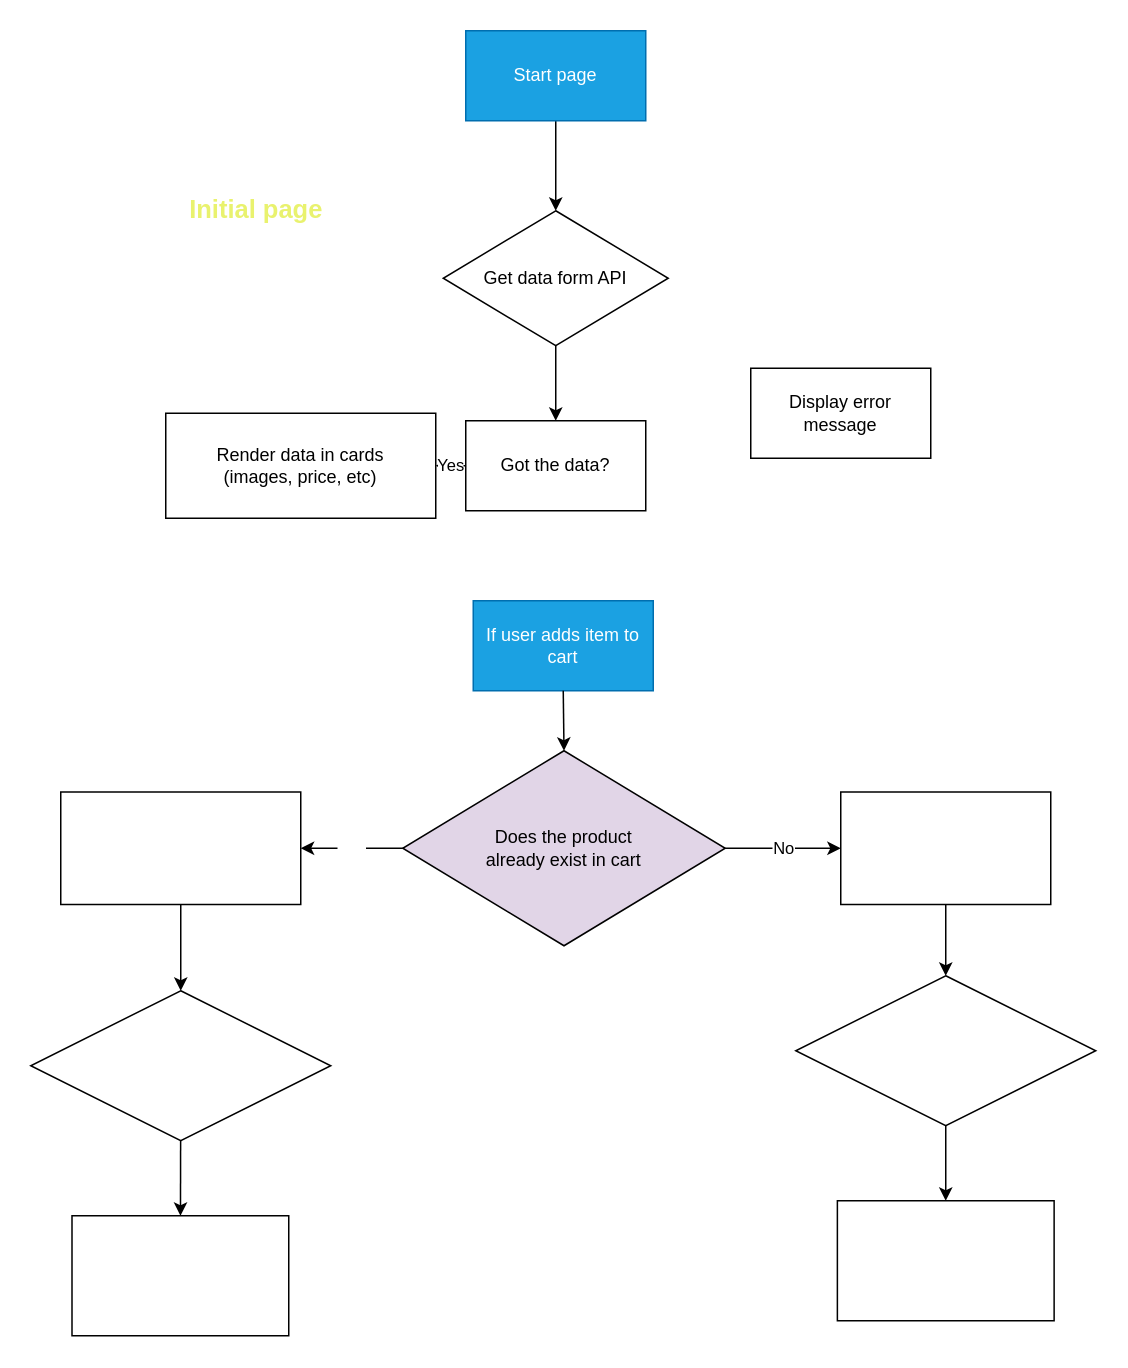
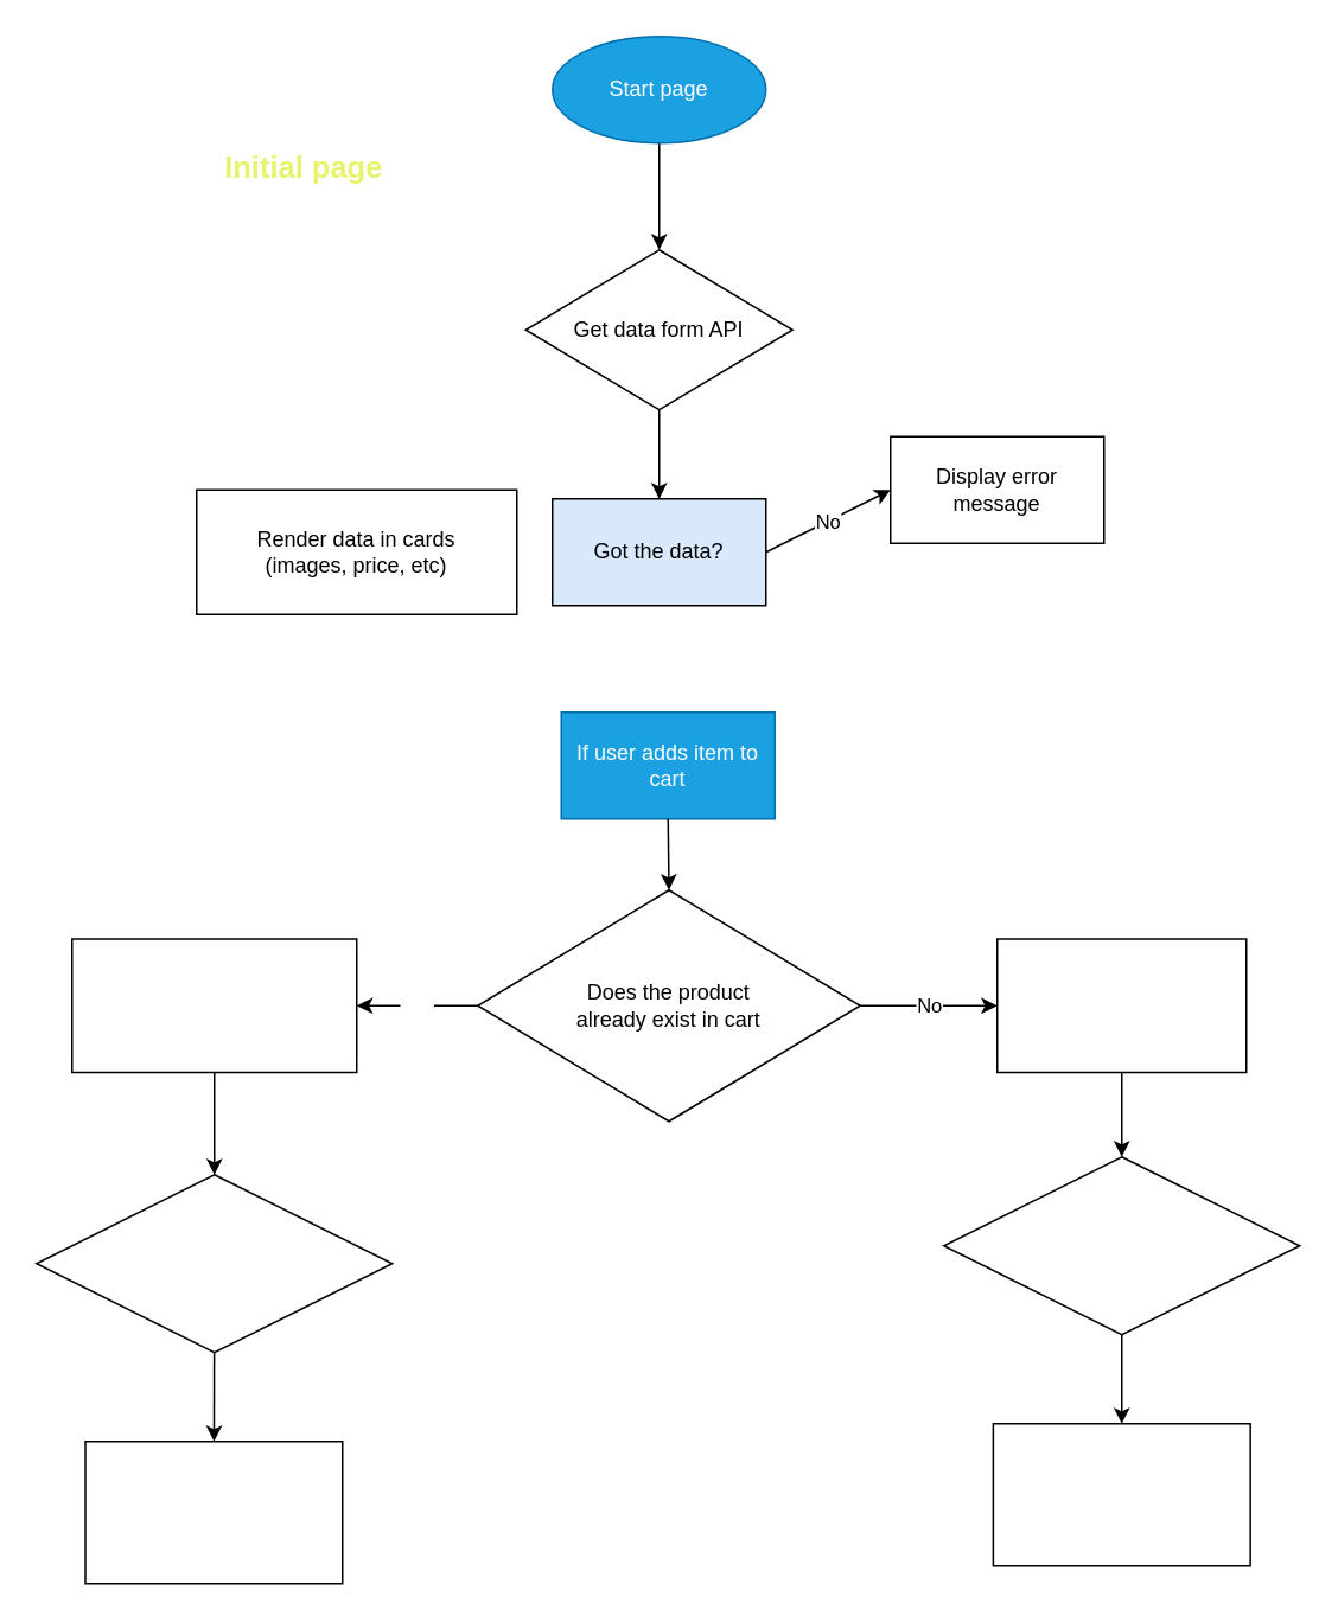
  <mxCell id="0" />
  <mxCell id="1" parent="0" />
  <mxCell id="2" value="" style="edgeStyle=none;html=1;" parent="1" source="3" target="4" edge="1"><mxGeometry relative="1" as="geometry" /></mxCell>
- <mxCell id="3" value="Start page" style="rounded=0;whiteSpace=wrap;html=1;fillColor=#1ba1e2;strokeColor=#006EAF;fontColor=#ffffff;" parent="1" vertex="1"><mxGeometry x="310" y="20" width="120" height="60" as="geometry" /></mxCell>
+ <mxCell id="3" value="Start page" style="ellipse;whiteSpace=wrap;html=1;fillColor=#1ba1e2;strokeColor=#006EAF;fontColor=#ffffff;" parent="1" vertex="1"><mxGeometry x="310" y="20" width="120" height="60" as="geometry" /></mxCell>
  <mxCell id="4" value="Get data form API" style="rhombus;whiteSpace=wrap;html=1;rounded=0;" parent="1" vertex="1"><mxGeometry x="295" y="140" width="150" height="90" as="geometry" /></mxCell>
- <mxCell id="5" value="Got the data?" style="rounded=0;whiteSpace=wrap;html=1;" parent="1" vertex="1"><mxGeometry x="310" y="280" width="120" height="60" as="geometry" /></mxCell>
+ <mxCell id="5" value="Got the data?" style="rounded=0;whiteSpace=wrap;html=1;fillColor=#dae8fc;" parent="1" vertex="1"><mxGeometry x="310" y="280" width="120" height="60" as="geometry" /></mxCell>
  <mxCell id="6" value="" style="endArrow=classic;html=1;exitX=0.5;exitY=1;exitDx=0;exitDy=0;" parent="1" source="4" edge="1"><mxGeometry width="50" height="50" relative="1" as="geometry"><mxPoint x="490" y="320" as="sourcePoint" /><mxPoint x="370" y="280" as="targetPoint" /></mxGeometry></mxCell>
  <mxCell id="7" value="Render data in cards&lt;br&gt;(images, price, etc)" style="rounded=0;whiteSpace=wrap;html=1;" parent="1" vertex="1"><mxGeometry x="110" y="275" width="180" height="70" as="geometry" /></mxCell>
- <mxCell id="8" value="Yes&lt;br&gt;" style="endArrow=classic;html=1;exitX=0;exitY=0.5;exitDx=0;exitDy=0;entryX=1;entryY=0.5;entryDx=0;entryDy=0;" parent="1" source="5" target="7" edge="1"><mxGeometry width="50" height="50" relative="1" as="geometry"><mxPoint x="490" y="320" as="sourcePoint" /><mxPoint x="540" y="270" as="targetPoint" /></mxGeometry></mxCell>
  <mxCell id="9" value="Display error message" style="rounded=0;whiteSpace=wrap;html=1;" parent="1" vertex="1"><mxGeometry x="500" y="245" width="120" height="60" as="geometry" /></mxCell>
+ <mxCell id="10" value="No" style="endArrow=classic;html=1;exitX=1;exitY=0.5;exitDx=0;exitDy=0;entryX=0;entryY=0.5;entryDx=0;entryDy=0;" parent="1" source="5" target="9" edge="1"><mxGeometry width="50" height="50" relative="1" as="geometry"><mxPoint x="450" y="340" as="sourcePoint" /><mxPoint x="500" y="290" as="targetPoint" /></mxGeometry></mxCell>
  <mxCell id="11" value="If user adds item to cart&lt;br&gt;" style="rounded=0;whiteSpace=wrap;html=1;fillColor=#1ba1e2;fontColor=#ffffff;strokeColor=#006EAF;" parent="1" vertex="1"><mxGeometry x="315" y="400" width="120" height="60" as="geometry" /></mxCell>
  <mxCell id="12" value="No" style="edgeStyle=none;html=1;" parent="1" source="13" target="19" edge="1"><mxGeometry relative="1" as="geometry"><Array as="points"><mxPoint x="540" y="565" /></Array></mxGeometry></mxCell>
- <mxCell id="13" value="Does the product &lt;br&gt;already exist in cart" style="rhombus;whiteSpace=wrap;html=1;fillColor=#e1d5e7;" parent="1" vertex="1"><mxGeometry x="268" y="500" width="215" height="130" as="geometry" /></mxCell>
- <mxCell id="14" value="Initial page" style="text;html=1;align=center;verticalAlign=middle;resizable=0;points=[];autosize=1;strokeColor=none;fillColor=none;fontStyle=1;fontSize=17;fontColor=#e9f26e;" parent="1" vertex="1"><mxGeometry x="115" y="125" width="110" height="30" as="geometry" /></mxCell>
+ <mxCell id="13" value="Does the product &lt;br&gt;already exist in cart" style="rhombus;whiteSpace=wrap;html=1;" parent="1" vertex="1"><mxGeometry x="268" y="500" width="215" height="130" as="geometry" /></mxCell>
+ <mxCell id="14" value="Initial page" style="text;html=1;align=center;verticalAlign=middle;resizable=0;points=[];autosize=1;strokeColor=none;fillColor=none;fontStyle=1;fontSize=17;fontColor=#e9f26e;" parent="1" vertex="1"><mxGeometry x="115" y="80" width="110" height="30" as="geometry" /></mxCell>
  <mxCell id="15" value="" style="endArrow=classic;html=1;fontSize=17;fontColor=#e9f26e;exitX=0.5;exitY=1;exitDx=0;exitDy=0;entryX=0.5;entryY=0;entryDx=0;entryDy=0;" parent="1" source="11" target="13" edge="1"><mxGeometry width="50" height="50" relative="1" as="geometry"><mxPoint x="490" y="600" as="sourcePoint" /><mxPoint x="540" y="550" as="targetPoint" /></mxGeometry></mxCell>
  <mxCell id="16" value="Yes" style="endArrow=classic;html=1;fontSize=12;fontColor=#FFFFFF;exitX=0;exitY=0.5;exitDx=0;exitDy=0;entryX=1;entryY=0.5;entryDx=0;entryDy=0;" parent="1" source="13" target="17" edge="1"><mxGeometry width="50" height="50" relative="1" as="geometry"><mxPoint x="300" y="700" as="sourcePoint" /><mxPoint x="375.5" y="640" as="targetPoint" /></mxGeometry></mxCell>
  <mxCell id="17" value="&lt;span style=&quot;color: rgb(255, 255, 255);&quot;&gt;Render new number of items in cart. Render new total price&lt;br&gt;&lt;/span&gt;" style="rounded=0;whiteSpace=wrap;html=1;" parent="1" vertex="1"><mxGeometry x="40" y="527.5" width="160" height="75" as="geometry" /></mxCell>
  <mxCell id="18" style="edgeStyle=none;html=1;" parent="1" source="19" target="25" edge="1"><mxGeometry relative="1" as="geometry" /></mxCell>
  <mxCell id="19" value="&lt;span style=&quot;color: rgb(255, 255, 255);&quot;&gt;Add product in the cart (name, picture, price, amount)&lt;br&gt;Render new total price&lt;br&gt;&lt;/span&gt;" style="rounded=0;whiteSpace=wrap;html=1;" parent="1" vertex="1"><mxGeometry x="560" y="527.5" width="140" height="75" as="geometry" /></mxCell>
  <mxCell id="20" value="" style="edgeStyle=none;html=1;fontSize=12;fontColor=#FFFFFF;" parent="1" source="21" target="22" edge="1"><mxGeometry relative="1" as="geometry" /></mxCell>
  <mxCell id="21" value="User pressed remove item?" style="rhombus;whiteSpace=wrap;html=1;fontSize=12;fontColor=#FFFFFF;" parent="1" vertex="1"><mxGeometry x="20" y="660" width="200" height="100" as="geometry" /></mxCell>
  <mxCell id="22" value="Remove one&amp;nbsp;item and render new number of items and total price" style="rounded=0;whiteSpace=wrap;html=1;fontSize=12;fontColor=#FFFFFF;direction=south;" parent="1" vertex="1"><mxGeometry x="47.5" y="810" width="144.5" height="80" as="geometry" /></mxCell>
  <mxCell id="23" value="" style="endArrow=classic;html=1;fontSize=12;fontColor=#FFFFFF;exitX=0.5;exitY=1;exitDx=0;exitDy=0;entryX=0.5;entryY=0;entryDx=0;entryDy=0;" parent="1" source="17" target="21" edge="1"><mxGeometry width="50" height="50" relative="1" as="geometry"><mxPoint x="300" y="730" as="sourcePoint" /><mxPoint x="350" y="680" as="targetPoint" /></mxGeometry></mxCell>
  <mxCell id="24" value="" style="edgeStyle=none;html=1;fontSize=12;fontColor=#FFFFFF;" parent="1" source="25" target="26" edge="1"><mxGeometry relative="1" as="geometry" /></mxCell>
  <mxCell id="25" value="User pressed remove item?" style="rhombus;whiteSpace=wrap;html=1;fontSize=12;fontColor=#FFFFFF;" parent="1" vertex="1"><mxGeometry x="530" y="650" width="200" height="100" as="geometry" /></mxCell>
  <mxCell id="26" value="Remove the whole article from cart&lt;br&gt;Render new total price" style="rounded=0;whiteSpace=wrap;html=1;fontSize=12;fontColor=#FFFFFF;direction=south;" parent="1" vertex="1"><mxGeometry x="557.75" y="800" width="144.5" height="80" as="geometry" /></mxCell>
